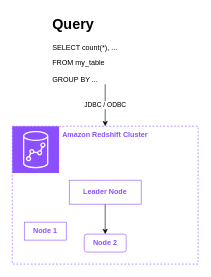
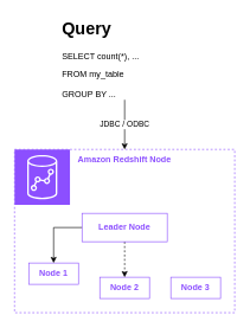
  <mxCell id="0" />
  <mxCell id="1" parent="0" />
  <mxCell id="2" value="" style="sketch=0;points=[[0,0,0],[0.25,0,0],[0.5,0,0],[0.75,0,0],[1,0,0],[0,1,0],[0.25,1,0],[0.5,1,0],[0.75,1,0],[1,1,0],[0,0.25,0],[0,0.5,0],[0,0.75,0],[1,0.25,0],[1,0.5,0],[1,0.75,0]];outlineConnect=0;fontColor=#232F3E;fillColor=#8C4FFF;strokeColor=#ffffff;dashed=0;verticalLabelPosition=bottom;verticalAlign=top;align=center;html=1;fontSize=12;fontStyle=0;aspect=fixed;shape=mxgraph.aws4.resourceIcon;resIcon=mxgraph.aws4.redshift;" vertex="1" parent="1"><mxGeometry x="20" y="210" width="78" height="78" as="geometry" /></mxCell>
- <mxCell id="3" value="Amazon Redshift Cluster" style="rounded=0;whiteSpace=wrap;html=1;fillColor=none;strokeColor=#8C4FFF;dashed=1;verticalAlign=top;fontColor=#8C4FFF;fontStyle=1;fontSize=12;" vertex="1" parent="1"><mxGeometry x="20" y="210" width="310" height="230" as="geometry" /></mxCell>
+ <mxCell id="3" value="Amazon Redshift Node" style="rounded=0;whiteSpace=wrap;html=1;fillColor=none;strokeColor=#8C4FFF;dashed=1;verticalAlign=top;fontColor=#8C4FFF;fontStyle=1;fontSize=12;" vertex="1" parent="1"><mxGeometry x="20" y="210" width="310" height="230" as="geometry" /></mxCell>
  <mxCell id="4" value="Node 1" style="rounded=0;whiteSpace=wrap;html=1;fillColor=none;strokeColor=#8C4FFF;verticalAlign=middle;fontColor=#8C4FFF;fontStyle=1;fontSize=12;align=center;" vertex="1" parent="1"><mxGeometry x="40" y="370" width="70" height="30" as="geometry" /></mxCell>
- <mxCell id="5" value="Node 2" style="whiteSpace=wrap;html=1;fillColor=none;strokeColor=#8C4FFF;verticalAlign=middle;fontColor=#8C4FFF;fontStyle=1;fontSize=12;align=center;rounded=1;" vertex="1" parent="1"><mxGeometry x="140" y="390" width="70" height="30" as="geometry" /></mxCell>
- <mxCell id="8" style="edgeStyle=orthogonalEdgeStyle;rounded=0;orthogonalLoop=1;jettySize=auto;html=1;exitX=0.5;exitY=1;exitDx=0;exitDy=0;" edge="1" parent="1" source="9" target="5"><mxGeometry relative="1" as="geometry" /></mxCell>
+ <mxCell id="5" value="Node 2" style="rounded=0;whiteSpace=wrap;html=1;fillColor=none;strokeColor=#8C4FFF;verticalAlign=middle;fontColor=#8C4FFF;fontStyle=1;fontSize=12;align=center;" vertex="1" parent="1"><mxGeometry x="140" y="390" width="70" height="30" as="geometry" /></mxCell>
+ <mxCell id="6" value="Node 3" style="rounded=0;whiteSpace=wrap;html=1;fillColor=none;strokeColor=#8C4FFF;verticalAlign=middle;fontColor=#8C4FFF;fontStyle=1;fontSize=12;align=center;" vertex="1" parent="1"><mxGeometry x="240" y="390" width="70" height="30" as="geometry" /></mxCell>
+ <mxCell id="7" style="edgeStyle=orthogonalEdgeStyle;rounded=0;orthogonalLoop=1;jettySize=auto;html=1;exitX=0;exitY=0.5;exitDx=0;exitDy=0;" edge="1" parent="1" source="9" target="4"><mxGeometry relative="1" as="geometry" /></mxCell>
+ <mxCell id="8" style="edgeStyle=orthogonalEdgeStyle;rounded=0;orthogonalLoop=1;jettySize=auto;html=1;exitX=0.5;exitY=1;exitDx=0;exitDy=0;dashed=1;" edge="1" parent="1" source="9" target="5"><mxGeometry relative="1" as="geometry" /></mxCell>
  <mxCell id="9" value="Leader Node" style="rounded=0;whiteSpace=wrap;html=1;fillColor=none;strokeColor=#8C4FFF;verticalAlign=middle;fontColor=#8C4FFF;fontStyle=1;fontSize=12;align=center;" vertex="1" parent="1"><mxGeometry x="115" y="300" width="120" height="40" as="geometry" /></mxCell>
  <mxCell id="10" value="JDBC / ODBC" style="edgeStyle=orthogonalEdgeStyle;rounded=0;orthogonalLoop=1;jettySize=auto;html=1;" edge="1" parent="1" source="11" target="3"><mxGeometry relative="1" as="geometry" /></mxCell>
  <mxCell id="11" value="&lt;h1 style=&quot;margin-top: 0px;&quot;&gt;Query&lt;/h1&gt;&lt;p&gt;SELECT count(*), ...&lt;/p&gt;&lt;p&gt;FROM my_table&lt;/p&gt;&lt;p&gt;GROUP BY ...&lt;/p&gt;" style="text;html=1;whiteSpace=wrap;overflow=hidden;rounded=0;" vertex="1" parent="1"><mxGeometry x="85" y="20" width="180" height="120" as="geometry" /></mxCell>
